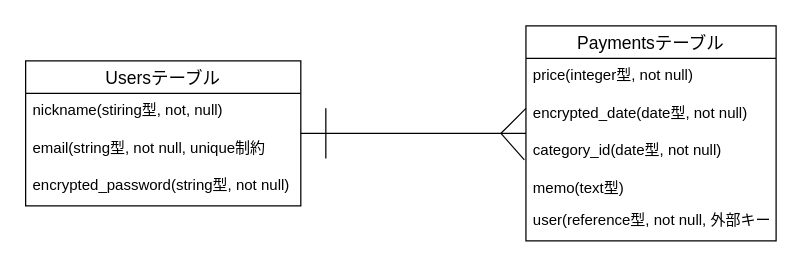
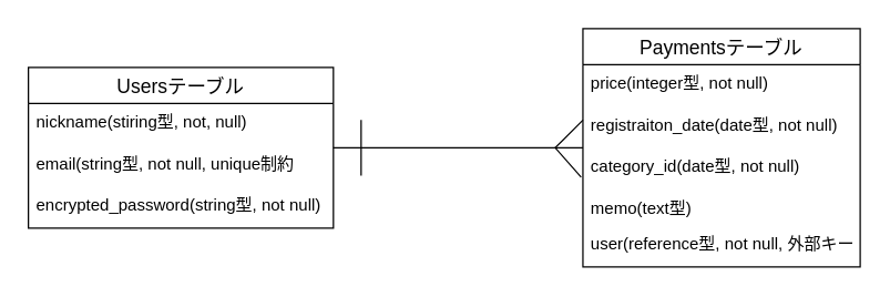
  <mxCell id="0" />
  <mxCell id="1" parent="0" />
  <mxCell id="2" value="Usersテーブル" style="swimlane;fontStyle=0;childLayout=stackLayout;horizontal=1;startSize=26;horizontalStack=0;resizeParent=1;resizeParentMax=0;resizeLast=0;collapsible=1;marginBottom=0;align=center;fontSize=14;" parent="1" vertex="1"><mxGeometry x="20" y="48" width="220" height="116" as="geometry" /></mxCell>
  <mxCell id="3" value="nickname(stiring型, not, null)" style="text;strokeColor=none;fillColor=none;spacingLeft=4;spacingRight=4;overflow=hidden;rotatable=0;points=[[0,0.5],[1,0.5]];portConstraint=eastwest;fontSize=12;" parent="2" vertex="1"><mxGeometry y="26" width="220" height="30" as="geometry" /></mxCell>
  <mxCell id="4" value="email(string型, not null, unique制約" style="text;strokeColor=none;fillColor=none;spacingLeft=4;spacingRight=4;overflow=hidden;rotatable=0;points=[[0,0.5],[1,0.5]];portConstraint=eastwest;fontSize=12;" parent="2" vertex="1"><mxGeometry y="56" width="220" height="30" as="geometry" /></mxCell>
  <mxCell id="5" value="encrypted_password(string型, not null)" style="text;strokeColor=none;fillColor=none;spacingLeft=4;spacingRight=4;overflow=hidden;rotatable=0;points=[[0,0.5],[1,0.5]];portConstraint=eastwest;fontSize=12;" parent="2" vertex="1"><mxGeometry y="86" width="220" height="30" as="geometry" /></mxCell>
  <mxCell id="6" value="Paymentsテーブル" style="swimlane;fontStyle=0;childLayout=stackLayout;horizontal=1;startSize=26;horizontalStack=0;resizeParent=1;resizeParentMax=0;resizeLast=0;collapsible=1;marginBottom=0;align=center;fontSize=14;" parent="1" vertex="1"><mxGeometry x="420" y="20" width="200" height="172" as="geometry" /></mxCell>
  <mxCell id="7" value="price(integer型, not null)" style="text;strokeColor=none;fillColor=none;spacingLeft=4;spacingRight=4;overflow=hidden;rotatable=0;points=[[0,0.5],[1,0.5]];portConstraint=eastwest;fontSize=12;" parent="6" vertex="1"><mxGeometry y="26" width="200" height="30" as="geometry" /></mxCell>
- <mxCell id="8" value="encrypted_date(date型, not null)" style="text;strokeColor=none;fillColor=none;spacingLeft=4;spacingRight=4;overflow=hidden;rotatable=0;points=[[0,0.5],[1,0.5]];portConstraint=eastwest;fontSize=12;" parent="6" vertex="1"><mxGeometry y="56" width="200" height="30" as="geometry" /></mxCell>
+ <mxCell id="8" value="registraiton_date(date型, not null)" style="text;strokeColor=none;fillColor=none;spacingLeft=4;spacingRight=4;overflow=hidden;rotatable=0;points=[[0,0.5],[1,0.5]];portConstraint=eastwest;fontSize=12;" parent="6" vertex="1"><mxGeometry y="56" width="200" height="30" as="geometry" /></mxCell>
  <mxCell id="9" value="category_id(date型, not null)" style="text;strokeColor=none;fillColor=none;spacingLeft=4;spacingRight=4;overflow=hidden;rotatable=0;points=[[0,0.5],[1,0.5]];portConstraint=eastwest;fontSize=12;" parent="6" vertex="1"><mxGeometry y="86" width="200" height="30" as="geometry" /></mxCell>
  <mxCell id="10" value="memo(text型)" style="text;strokeColor=none;fillColor=none;spacingLeft=4;spacingRight=4;overflow=hidden;rotatable=0;points=[[0,0.5],[1,0.5]];portConstraint=eastwest;fontSize=12;" vertex="1" parent="6"><mxGeometry y="116" width="200" height="26" as="geometry" /></mxCell>
  <mxCell id="11" value="user(reference型, not null, 外部キー" style="text;strokeColor=none;fillColor=none;spacingLeft=4;spacingRight=4;overflow=hidden;rotatable=0;points=[[0,0.5],[1,0.5]];portConstraint=eastwest;fontSize=12;" parent="6" vertex="1"><mxGeometry y="142" width="200" height="30" as="geometry" /></mxCell>
  <mxCell id="12" value="" style="line;strokeWidth=1;rotatable=0;dashed=0;labelPosition=right;align=left;verticalAlign=middle;spacingTop=0;spacingLeft=6;points=[];portConstraint=eastwest;" parent="1" vertex="1"><mxGeometry x="240" y="101" width="180" height="10" as="geometry" /></mxCell>
  <mxCell id="13" value="" style="endArrow=none;html=1;rounded=0;exitX=-0.008;exitY=0.839;exitDx=0;exitDy=0;exitPerimeter=0;" parent="1" edge="1"><mxGeometry relative="1" as="geometry"><mxPoint x="418.72" y="127.17" as="sourcePoint" /><mxPoint x="420" y="86" as="targetPoint" /><Array as="points"><mxPoint x="400" y="106" /></Array></mxGeometry></mxCell>
  <mxCell id="14" value="" style="endArrow=none;html=1;rounded=0;" parent="1" edge="1"><mxGeometry relative="1" as="geometry"><mxPoint x="260" y="86" as="sourcePoint" /><mxPoint x="260" y="126" as="targetPoint" /></mxGeometry></mxCell>
